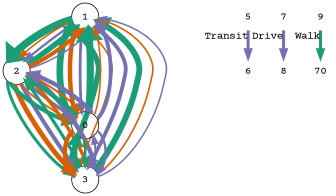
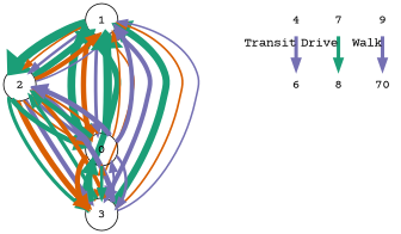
  digraph {
    fontname="Courier Prime"
    node [fontname="Courier Prime" shape=none]
    edge [color="#7570B3" fontname="Courier Prime" penwidth=2]
    1 [shape=circle]
    2 [shape=circle]
    3 [shape=circle]
    n4 [label=0 shape=circle]
-   5 [width=0.4]
+   5 [width=0.4 label=4]
    6 [width=0.4]
    7 [width=0.4]
    8 [width=0.4]
    9 [width=0.4]
    n10 [label=70 width=0.4]
    1 -> 2 [color="#1B9E77" penwidth=10]
    1 -> 2 [color="#D95F02"]
    1 -> 2 [penwidth=3.067]
    1 -> 3 [color="#1B9E77" penwidth=7.266]
    1 -> 3 [color="#D95F02"]
    1 -> 3 [penwidth=5.065]
    1 -> n4 [color="#1B9E77" penwidth=8.819]
    1 -> n4 [color="#D95F02" penwidth=5.882]
    1 -> n4 [penwidth=3.728]
    2 -> 1 [color="#1B9E77" penwidth=7.333]
    2 -> 1 [color="#D95F02" penwidth=5.241]
    2 -> 1
    2 -> 3 [color="#1B9E77" penwidth=3.992]
    2 -> 3 [color="#D95F02" penwidth=6.435]
    2 -> 3 [penwidth=5.352]
    2 -> n4 [color="#1B9E77" penwidth=5.544]
    2 -> n4 [color="#D95F02" penwidth=2.378]
    2 -> n4 [penwidth=4.113]
    3 -> 1 [color="#1B9E77" penwidth=7.873]
    3 -> 1 [color="#D95F02" penwidth=2.152]
    3 -> 1
    3 -> 2 [color="#1B9E77" penwidth=4.228]
    3 -> 2 [color="#D95F02" penwidth=4.606]
    3 -> 2 [penwidth=5.943]
    3 -> n4 [color="#1B9E77" penwidth=6.084]
    3 -> n4 [color="#D95F02"]
    3 -> n4 [penwidth=2.597]
    n4 -> 1 [color="#1B9E77" penwidth=9.46]
    n4 -> 1 [color="#D95F02"]
    n4 -> 1 [penwidth=5.062]
    n4 -> 2 [color="#1B9E77" penwidth=5.477]
    n4 -> 2 [color="#D95F02" penwidth=2.52]
    n4 -> 2 [penwidth=5.666]
    n4 -> 3 [color="#1B9E77" penwidth=3.249]
    n4 -> 3 [color="#D95F02" penwidth=5.683]
    n4 -> 3 [penwidth=3.094]
    5 -> 6 [penwidth=4 taillabel=Transit]
-   7 -> 8 [penwidth=4 taillabel=Drive]
-   9 -> n10 [color="#1B9E77" penwidth=4 taillabel=Walk]
+   7 -> 8 [color="#1B9E77" penwidth=4 taillabel=Drive]
+   9 -> n10 [penwidth=4 taillabel=Walk]
  }
